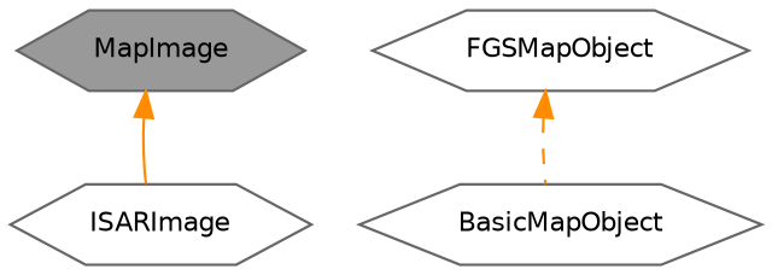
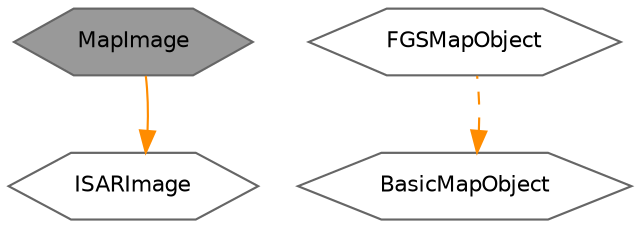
  digraph {
    node [color=gray40 fillcolor=white fontname=Helvetica fontsize=10 shape=hexagon style=filled]
    edge [color=darkorange dir=back fontname=Helvetica fontsize=10 labelfontname=Helvetica labelfontsize=10]
    n1 [fillcolor=grey60 fontcolor=black height=0.2 label=MapImage width=0.4]
    n2 [height=0.2 label=FGSMapObject width=0.4]
    n3 [height=0.2 label=BasicMapObject width=0.4]
    n4 [height=0.2 label=ISARImage width=0.4]
-   n2 -> n3 [style=dashed]
-   n1 -> n4 [style=solid]
+   n3 -> n2 [style=dashed]
+   n4 -> n1 [style=solid]
  }
